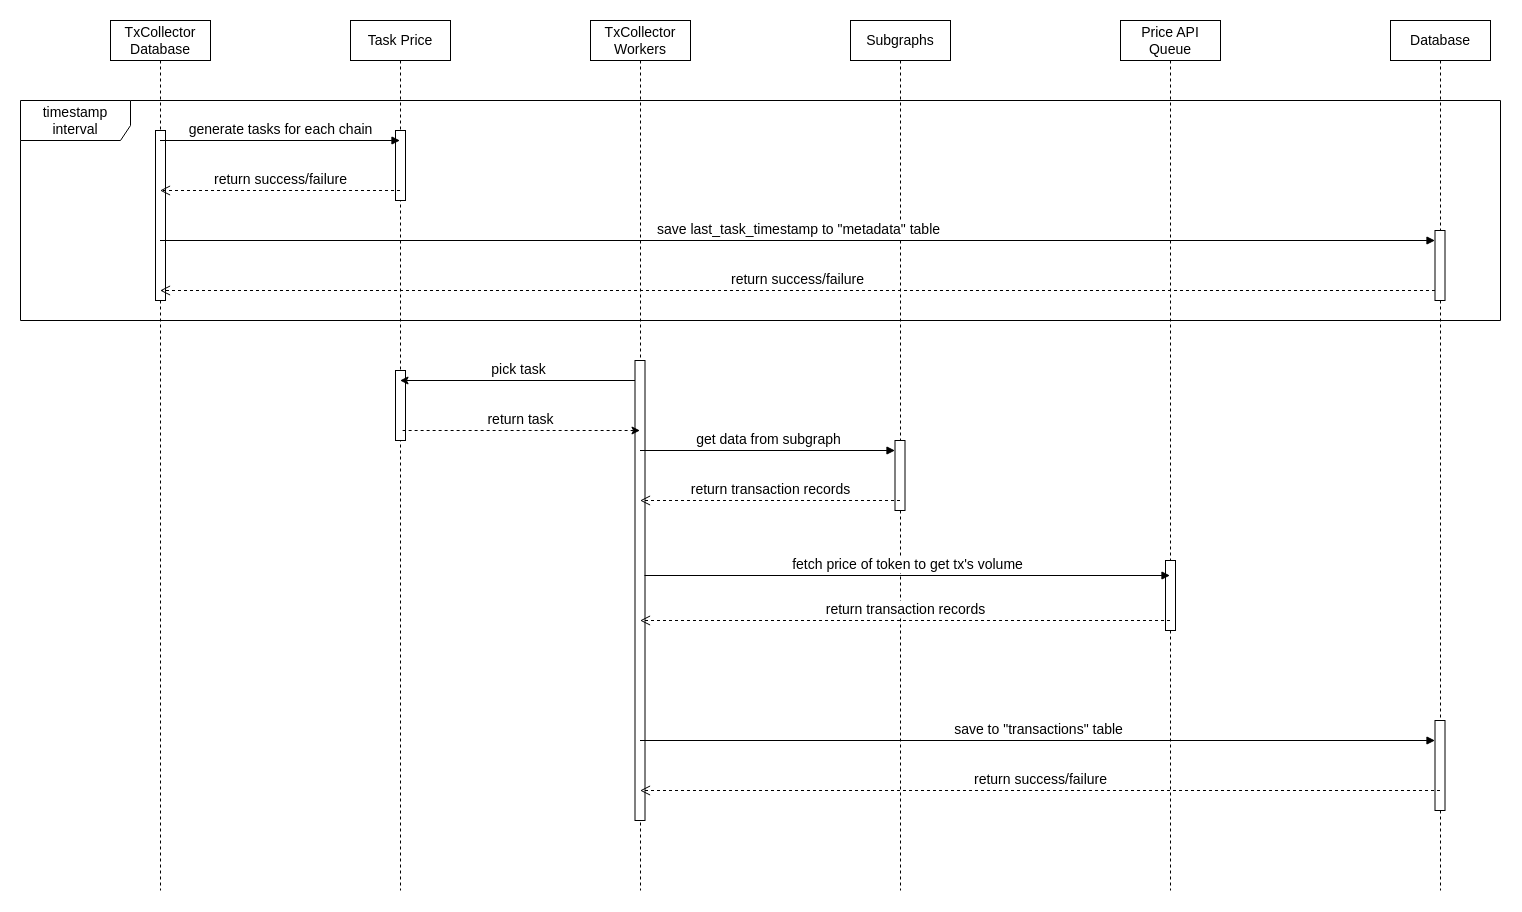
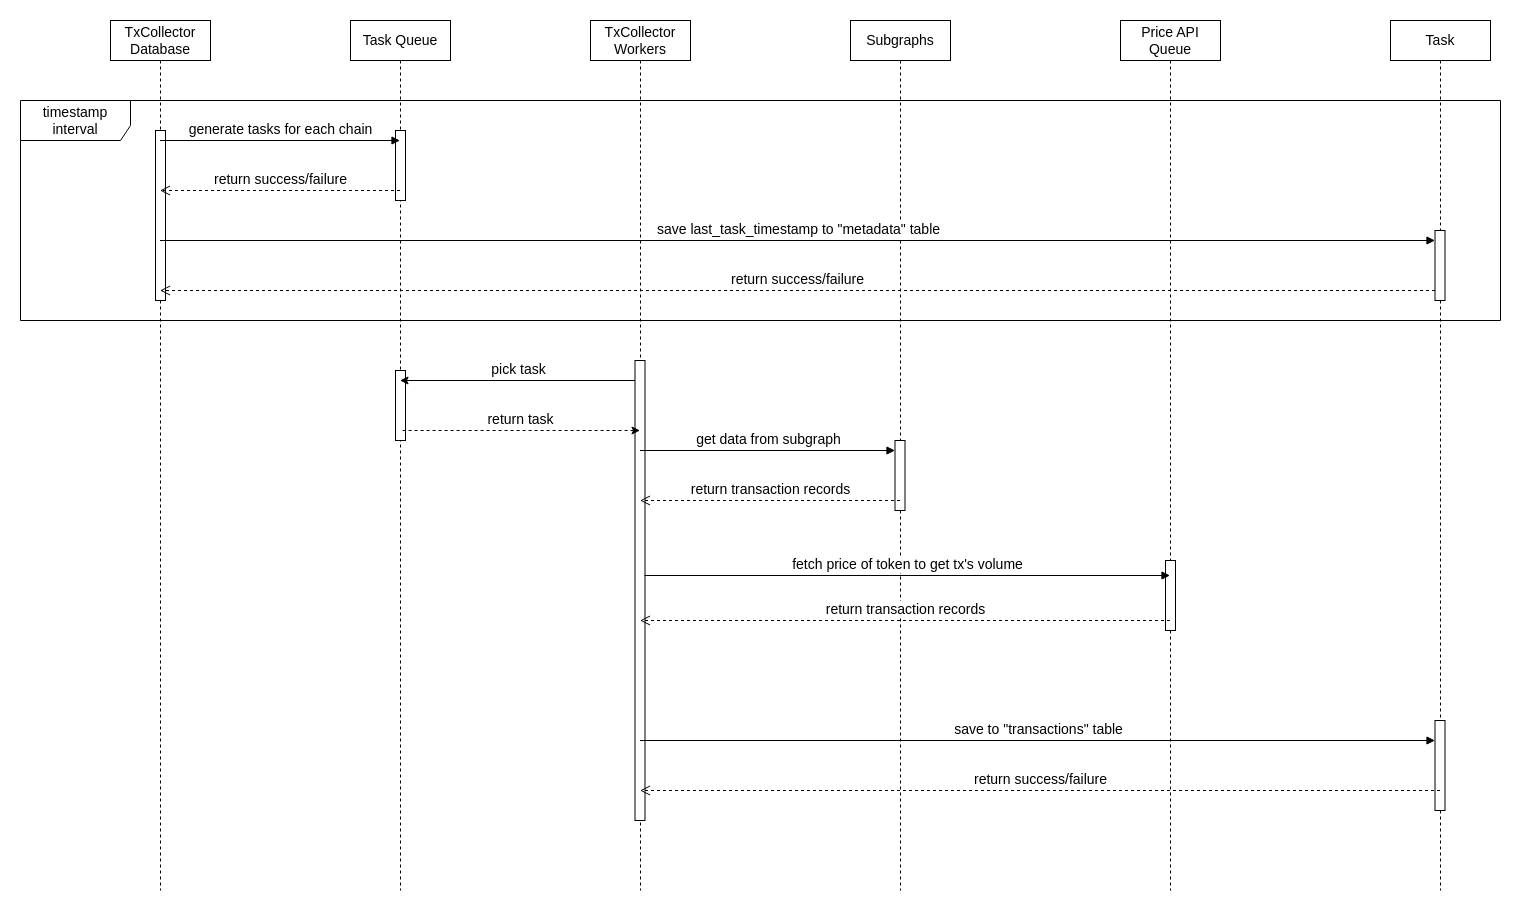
  <mxCell id="0" />
  <mxCell id="1" parent="0" />
  <mxCell id="2" value="timestamp interval" style="shape=umlFrame;whiteSpace=wrap;html=1;fontSize=14;width=110;height=40;" vertex="1" parent="1"><mxGeometry x="20" y="100" width="1480" height="220" as="geometry" /></mxCell>
  <mxCell id="3" value="TxCollector Database" style="shape=umlLifeline;perimeter=lifelinePerimeter;whiteSpace=wrap;html=1;container=1;collapsible=0;recursiveResize=0;outlineConnect=0;fontSize=14;" vertex="1" parent="1"><mxGeometry x="110" y="20" width="100" height="870" as="geometry" /></mxCell>
  <mxCell id="4" value="" style="html=1;points=[];perimeter=orthogonalPerimeter;fontSize=14;" vertex="1" parent="3"><mxGeometry x="45" y="110" width="10" height="170" as="geometry" /></mxCell>
- <mxCell id="5" value="Task Price" style="shape=umlLifeline;perimeter=lifelinePerimeter;whiteSpace=wrap;html=1;container=1;collapsible=0;recursiveResize=0;outlineConnect=0;fontSize=14;" vertex="1" parent="1"><mxGeometry x="350" y="20" width="100" height="870" as="geometry" /></mxCell>
+ <mxCell id="5" value="Task Queue" style="shape=umlLifeline;perimeter=lifelinePerimeter;whiteSpace=wrap;html=1;container=1;collapsible=0;recursiveResize=0;outlineConnect=0;fontSize=14;" vertex="1" parent="1"><mxGeometry x="350" y="20" width="100" height="870" as="geometry" /></mxCell>
  <mxCell id="6" value="" style="html=1;points=[];perimeter=orthogonalPerimeter;fontSize=14;" vertex="1" parent="5"><mxGeometry x="45" y="110" width="10" height="70" as="geometry" /></mxCell>
  <mxCell id="7" value="" style="html=1;points=[];perimeter=orthogonalPerimeter;fontSize=14;" vertex="1" parent="5"><mxGeometry x="45" y="350" width="10" height="70" as="geometry" /></mxCell>
  <mxCell id="8" value="TxCollector Workers" style="shape=umlLifeline;perimeter=lifelinePerimeter;whiteSpace=wrap;html=1;container=1;collapsible=0;recursiveResize=0;outlineConnect=0;fontSize=14;" vertex="1" parent="1"><mxGeometry x="590" y="20" width="100" height="870" as="geometry" /></mxCell>
  <mxCell id="9" value="" style="html=1;points=[];perimeter=orthogonalPerimeter;fontSize=14;" vertex="1" parent="8"><mxGeometry x="44.5" y="340" width="10" height="460" as="geometry" /></mxCell>
  <mxCell id="10" value="Subgraphs" style="shape=umlLifeline;perimeter=lifelinePerimeter;whiteSpace=wrap;html=1;container=1;collapsible=0;recursiveResize=0;outlineConnect=0;fontSize=14;" vertex="1" parent="1"><mxGeometry x="850" y="20" width="100" height="870" as="geometry" /></mxCell>
  <mxCell id="11" value="" style="html=1;points=[];perimeter=orthogonalPerimeter;fontSize=14;" vertex="1" parent="10"><mxGeometry x="44.5" y="420" width="10" height="70" as="geometry" /></mxCell>
- <mxCell id="12" value="Database" style="shape=umlLifeline;perimeter=lifelinePerimeter;whiteSpace=wrap;html=1;container=1;collapsible=0;recursiveResize=0;outlineConnect=0;fontSize=14;" vertex="1" parent="1"><mxGeometry x="1390" y="20" width="100" height="870" as="geometry" /></mxCell>
+ <mxCell id="12" value="Task" style="shape=umlLifeline;perimeter=lifelinePerimeter;whiteSpace=wrap;html=1;container=1;collapsible=0;recursiveResize=0;outlineConnect=0;fontSize=14;" vertex="1" parent="1"><mxGeometry x="1390" y="20" width="100" height="870" as="geometry" /></mxCell>
  <mxCell id="13" value="" style="html=1;points=[];perimeter=orthogonalPerimeter;fontSize=14;" vertex="1" parent="12"><mxGeometry x="44.5" y="210" width="10" height="70" as="geometry" /></mxCell>
  <mxCell id="14" value="" style="html=1;points=[];perimeter=orthogonalPerimeter;fontSize=14;" vertex="1" parent="12"><mxGeometry x="44.5" y="700" width="10" height="90" as="geometry" /></mxCell>
  <mxCell id="15" value="generate tasks for each chain" style="html=1;verticalAlign=bottom;endArrow=block;rounded=0;fontSize=14;" edge="1" parent="1"><mxGeometry width="80" relative="1" as="geometry"><mxPoint x="159.5" y="140" as="sourcePoint" /><mxPoint x="399.5" y="140" as="targetPoint" /></mxGeometry></mxCell>
  <mxCell id="16" value="return success/failure" style="html=1;verticalAlign=bottom;endArrow=open;dashed=1;endSize=8;rounded=0;fontSize=14;" edge="1" parent="1"><mxGeometry relative="1" as="geometry"><mxPoint x="399.5" y="190" as="sourcePoint" /><mxPoint x="159.5" y="190" as="targetPoint" /></mxGeometry></mxCell>
  <mxCell id="17" value="pick task" style="html=1;verticalAlign=bottom;endArrow=none;rounded=0;fontSize=14;startArrow=classic;startFill=1;endFill=0;" edge="1" parent="1" target="9"><mxGeometry width="80" relative="1" as="geometry"><mxPoint x="399.5" y="380" as="sourcePoint" /><mxPoint x="639.5" y="380" as="targetPoint" /></mxGeometry></mxCell>
  <mxCell id="18" value="return task" style="html=1;verticalAlign=bottom;endArrow=none;dashed=1;endSize=8;rounded=0;fontSize=14;startArrow=classic;startFill=1;endFill=0;" edge="1" parent="1"><mxGeometry relative="1" as="geometry"><mxPoint x="639.5" y="430" as="sourcePoint" /><mxPoint x="399.5" y="430" as="targetPoint" /></mxGeometry></mxCell>
  <mxCell id="19" value="get data from subgraph" style="html=1;verticalAlign=bottom;endArrow=block;rounded=0;fontSize=14;" edge="1" parent="1" target="11"><mxGeometry width="80" relative="1" as="geometry"><mxPoint x="639.5" y="450" as="sourcePoint" /><mxPoint x="899.5" y="450" as="targetPoint" /></mxGeometry></mxCell>
  <mxCell id="20" value="return transaction records" style="html=1;verticalAlign=bottom;endArrow=open;dashed=1;endSize=8;rounded=0;fontSize=14;" edge="1" parent="1"><mxGeometry relative="1" as="geometry"><mxPoint x="899.5" y="500" as="sourcePoint" /><mxPoint x="639.5" y="500" as="targetPoint" /></mxGeometry></mxCell>
  <mxCell id="21" value="save to &quot;transactions&quot; table" style="html=1;verticalAlign=bottom;endArrow=block;rounded=0;fontSize=14;" edge="1" parent="1" target="14"><mxGeometry width="80" relative="1" as="geometry"><mxPoint x="639.5" y="740" as="sourcePoint" /><mxPoint x="1149.5" y="740" as="targetPoint" /></mxGeometry></mxCell>
  <mxCell id="22" value="save last_task_timestamp to &quot;metadata&quot; table" style="html=1;verticalAlign=bottom;endArrow=block;rounded=0;fontSize=14;" edge="1" parent="1" target="13"><mxGeometry width="80" relative="1" as="geometry"><mxPoint x="159.5" y="240" as="sourcePoint" /><mxPoint x="1149.5" y="240" as="targetPoint" /></mxGeometry></mxCell>
  <mxCell id="23" value="return success/failure" style="html=1;verticalAlign=bottom;endArrow=open;dashed=1;endSize=8;rounded=0;fontSize=14;" edge="1" parent="1" source="13"><mxGeometry relative="1" as="geometry"><mxPoint x="1149.5" y="290" as="sourcePoint" /><mxPoint x="159.5" y="290" as="targetPoint" /></mxGeometry></mxCell>
  <mxCell id="24" value="return success/failure" style="html=1;verticalAlign=bottom;endArrow=open;dashed=1;endSize=8;rounded=0;fontSize=14;" edge="1" parent="1"><mxGeometry relative="1" as="geometry"><mxPoint x="1439.5" y="790" as="sourcePoint" /><mxPoint x="639.5" y="790" as="targetPoint" /></mxGeometry></mxCell>
  <mxCell id="25" value="Price API Queue" style="shape=umlLifeline;perimeter=lifelinePerimeter;whiteSpace=wrap;html=1;container=1;collapsible=0;recursiveResize=0;outlineConnect=0;fontSize=14;" vertex="1" parent="1"><mxGeometry x="1120" y="20" width="100" height="870" as="geometry" /></mxCell>
  <mxCell id="26" value="" style="html=1;points=[];perimeter=orthogonalPerimeter;fontSize=14;" vertex="1" parent="25"><mxGeometry x="45" y="540" width="10" height="70" as="geometry" /></mxCell>
  <mxCell id="27" value="fetch price of token to get tx's volume" style="html=1;verticalAlign=bottom;endArrow=block;rounded=0;fontSize=14;exitX=0.95;exitY=0.75;exitDx=0;exitDy=0;exitPerimeter=0;" edge="1" parent="1"><mxGeometry width="80" relative="1" as="geometry"><mxPoint x="644" y="575" as="sourcePoint" /><mxPoint x="1169.5" y="575" as="targetPoint" /></mxGeometry></mxCell>
  <mxCell id="28" value="return transaction records" style="html=1;verticalAlign=bottom;endArrow=open;dashed=1;endSize=8;rounded=0;fontSize=14;" edge="1" parent="1"><mxGeometry relative="1" as="geometry"><mxPoint x="1169.5" y="620" as="sourcePoint" /><mxPoint x="639.5" y="620" as="targetPoint" /></mxGeometry></mxCell>
